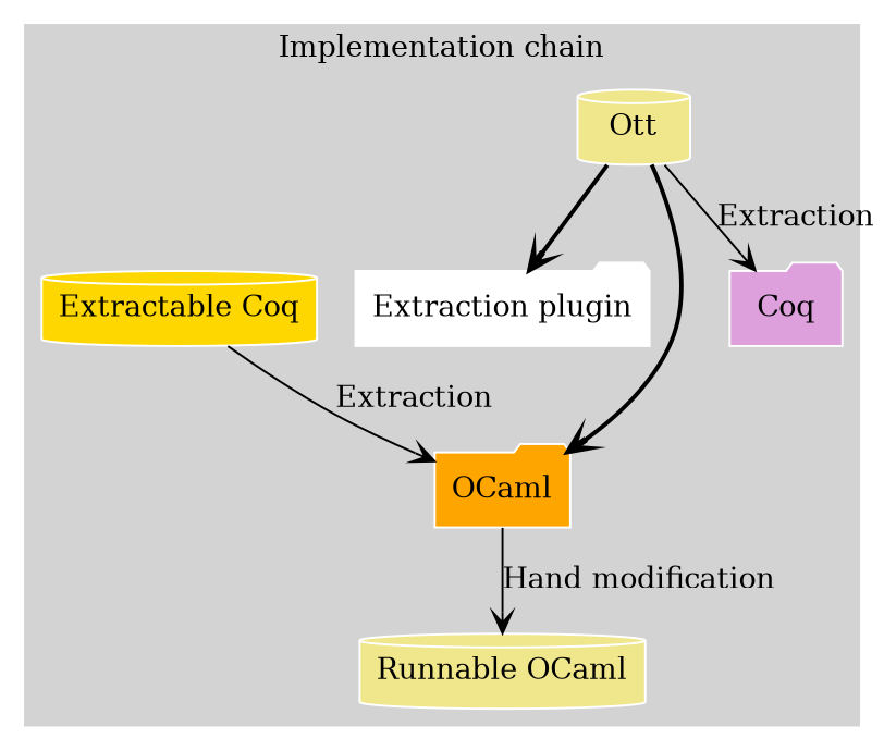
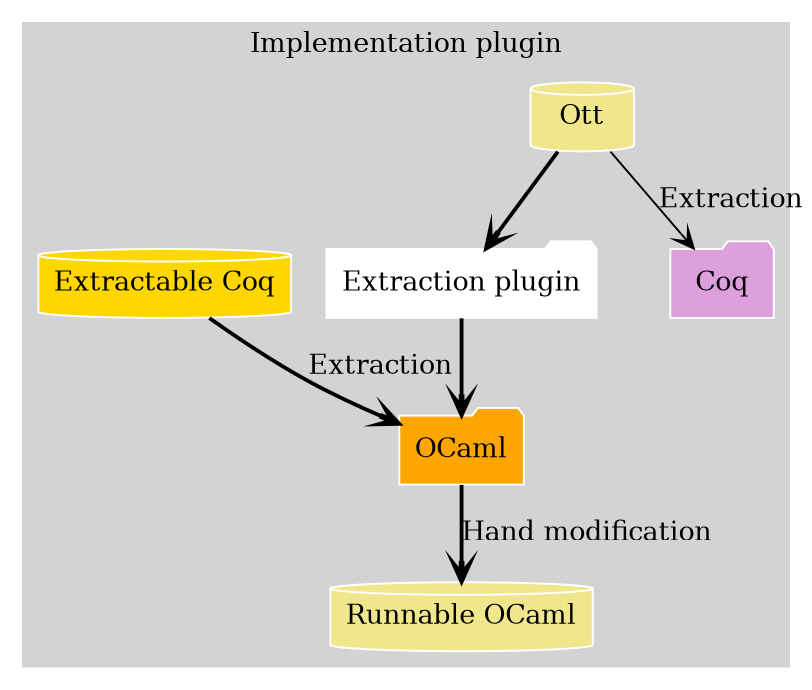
  digraph {
    node [color=white fillcolor=khaki shape=folder style=filled]
    edge [arrowhead=vee style=bold]
    "Extraction plugin" [fillcolor=white]
    OCaml [fillcolor=orange]
    Ott [shape=cylinder]
    Coq [fillcolor=plum]
    "Extractable Coq" [fillcolor=gold shape=cylinder]
    "Runnable OCaml" [shape=cylinder]
    subgraph cluster_1 {
      color=lightgrey
-     label="Implementation chain"
+     label="Implementation plugin"
      rankdir=LR
      style=filled
      "Extraction plugin"
      OCaml
      Ott
      Coq
      "Extractable Coq"
      "Runnable OCaml"
    }
-   Ott -> OCaml
-   OCaml -> "Runnable OCaml" [label="Hand modification" style=solid]
+   "Extraction plugin" -> OCaml
+   OCaml -> "Runnable OCaml" [label="Hand modification"]
    Ott -> "Extraction plugin"
    Ott -> Coq [label=Extraction style=solid]
-   "Extractable Coq" -> OCaml [label=Extraction style=solid]
+   "Extractable Coq" -> OCaml [label=Extraction]
  }
